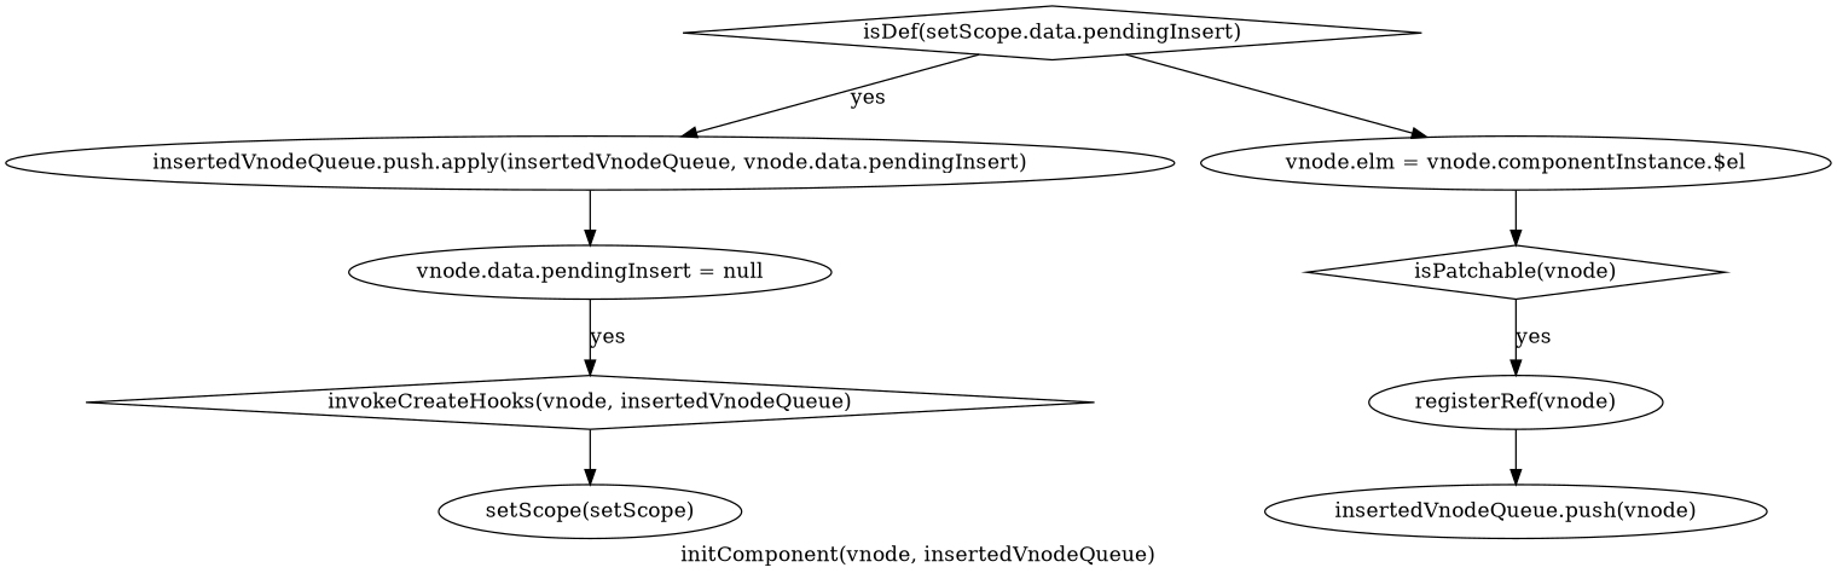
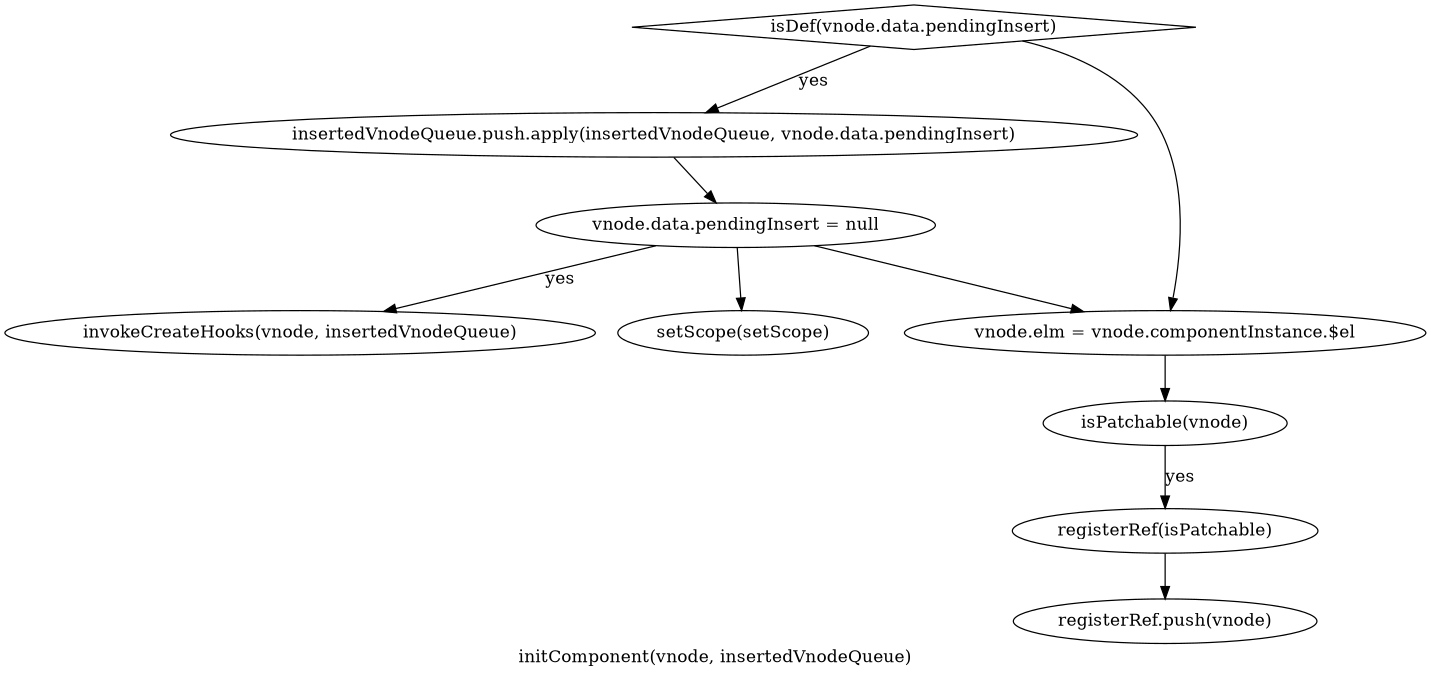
  digraph {
    label="initComponent(vnode, insertedVnodeQueue)"
-   n1 [label="isDef(setScope.data.pendingInsert)" shape=diamond]
+   n1 [label="isDef(vnode.data.pendingInsert)" shape=diamond]
    n2 [label="insertedVnodeQueue.push.apply(insertedVnodeQueue, vnode.data.pendingInsert)"]
    n3 [label="vnode.elm = vnode.componentInstance.$el"]
    n4 [label="vnode.data.pendingInsert = null"]
-   n5 [label="isPatchable(vnode)" shape=diamond]
-   n6 [label="invokeCreateHooks(vnode, insertedVnodeQueue)" shape=diamond]
-   n7 [label="registerRef(vnode)"]
+   n5 [label="isPatchable(vnode)" shape=ellipse]
+   n6 [label="invokeCreateHooks(vnode, insertedVnodeQueue)"]
+   n7 [label="registerRef(isPatchable)"]
    n8 [label="setScope(setScope)"]
-   n9 [label="insertedVnodeQueue.push(vnode)"]
+   n9 [label="registerRef.push(vnode)"]
    n1 -> n2 [label=yes]
    n1 -> n3
    n2 -> n4
    n3 -> n5
+   n4 -> n3
    n4 -> n6 [label=yes]
    n5 -> n7 [label=yes]
-   n6 -> n8
+   n4 -> n8
    n7 -> n9
  }
